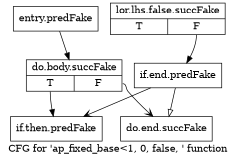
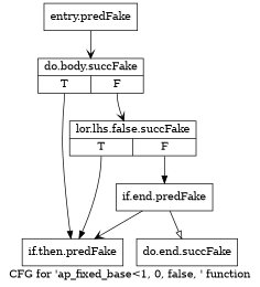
  digraph {
    label="CFG for 'ap_fixed_base\<1, 0, false, ' function"
    node [shape=record filename="/tools/Xilinx/Vitis_HLS/2022.1/include/ap_fixed_base.h" linenumber=1791]
    edge [arrowhead=normal execusionnum=0 filename="/tools/Xilinx/Vitis_HLS/2022.1/include/ap_fixed_base.h"]
    n1 [label="{entry.predFake}" filename="" linenumber=""]
    n2 [label="{do.body.succFake|{<s0>T|<s1>F}}"]
    n3 [label="{if.then.predFake}"]
    n4 [label="{lor.lhs.false.succFake|{<s0>T|<s1>F}}"]
    n5 [label="{if.end.predFake}"]
    n6 [label="{do.end.succFake}" linenumber=1792]
-   n1 -> n2
+   n1 -> n2 [arrowhead=vee]
    n2 -> n3 [tailport=s0 execusionnum="" filename=""]
-   n2 -> n6 [arrowhead=vee tailport=s1]
+   n2 -> n4 [arrowhead=vee tailport=s1]
+   n4 -> n3 [tailport=s0 execusionnum="" filename=""]
    n4 -> n5 [tailport=s1 execusionnum="" filename=""]
    n5 -> n3 [arrowhead=vee]
    n5 -> n6 [arrowhead=onormal]
  }
